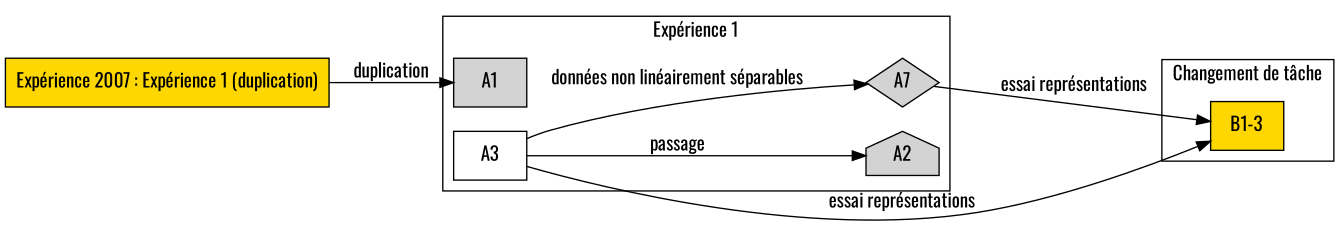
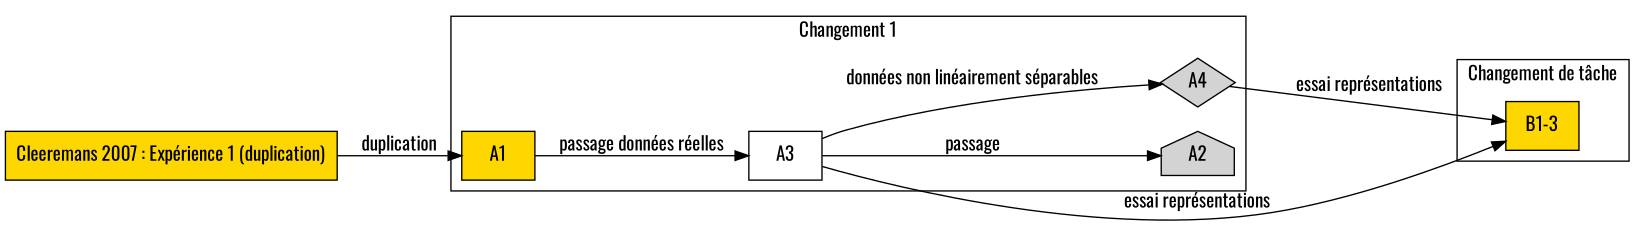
  digraph {
    fontname=Oswald
    rankdir=LR
    node [fillcolor=lightgrey fontname=Oswald shape=box style=filled]
    edge [fontname=Oswald]
-   A1
+   A1 [fillcolor=gold]
    A3 [fillcolor=white]
    A2 [shape=house]
-   A4 [shape=diamond label=A7]
+   A4 [shape=diamond]
    n5 [fillcolor=gold label="B1-3"]
-   n6 [fillcolor=gold label="Expérience 2007 : Expérience 1 (duplication)"]
+   n6 [fillcolor=gold label="Cleeremans 2007 : Expérience 1 (duplication)"]
    subgraph cluster_1 {
-     label="Expérience 1"
+     label="Changement 1"
      A1
      A3
      A2
      A4
    }
    subgraph cluster_2 {
      label="Changement de tâche"
      n5
    }
+   A1 -> A3 [label="passage données réelles"]
    A3 -> A2 [label=passage]
    A3 -> A4 [label="données non linéairement séparables"]
    A3 -> n5 [label="essai représentations"]
    A4 -> n5 [label="essai représentations"]
    n6 -> A1 [label=duplication]
  }
